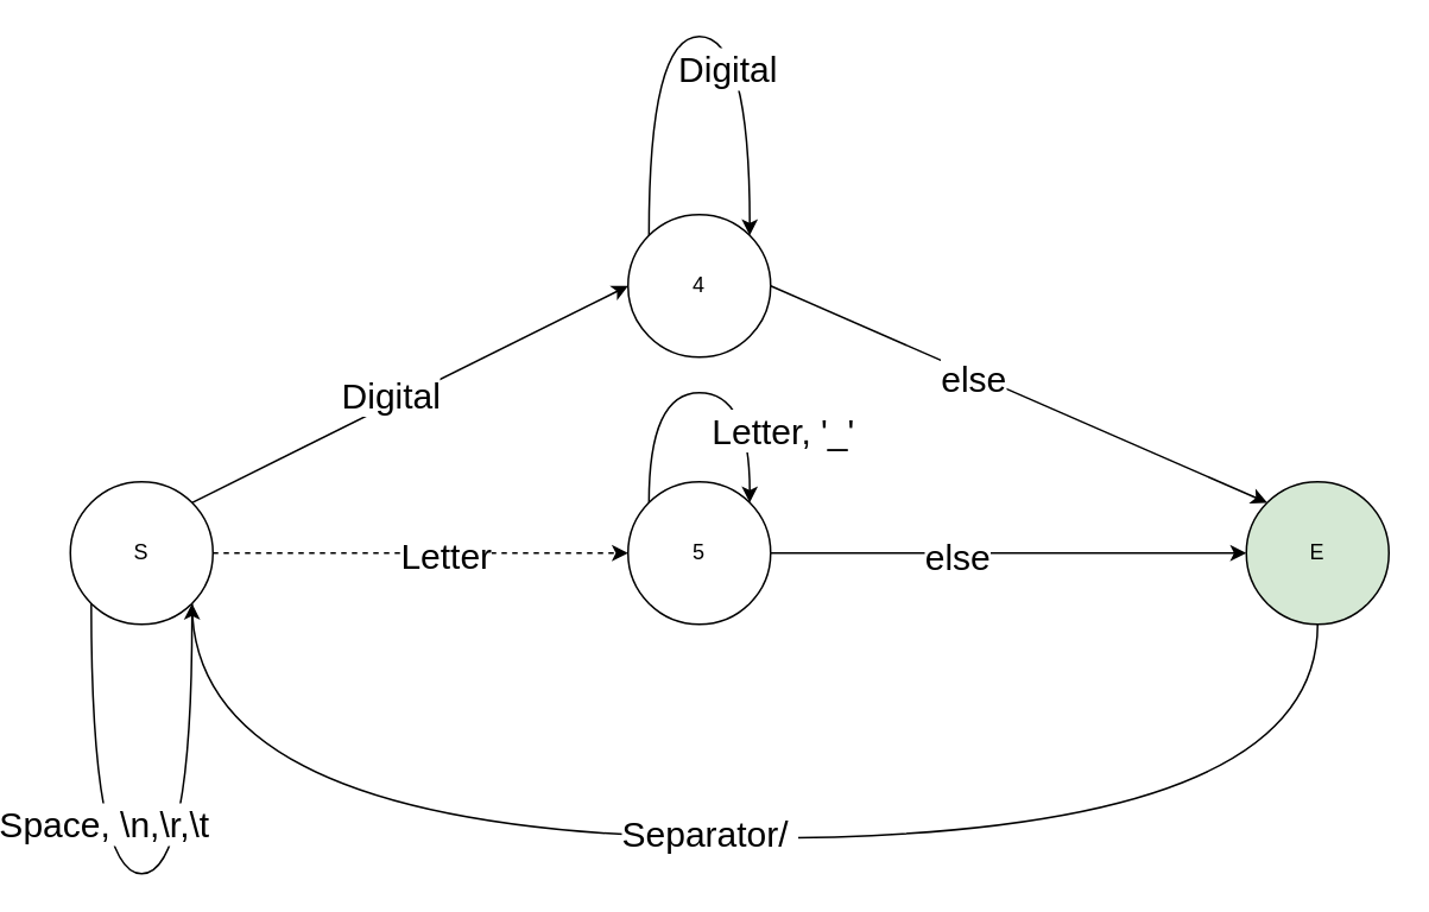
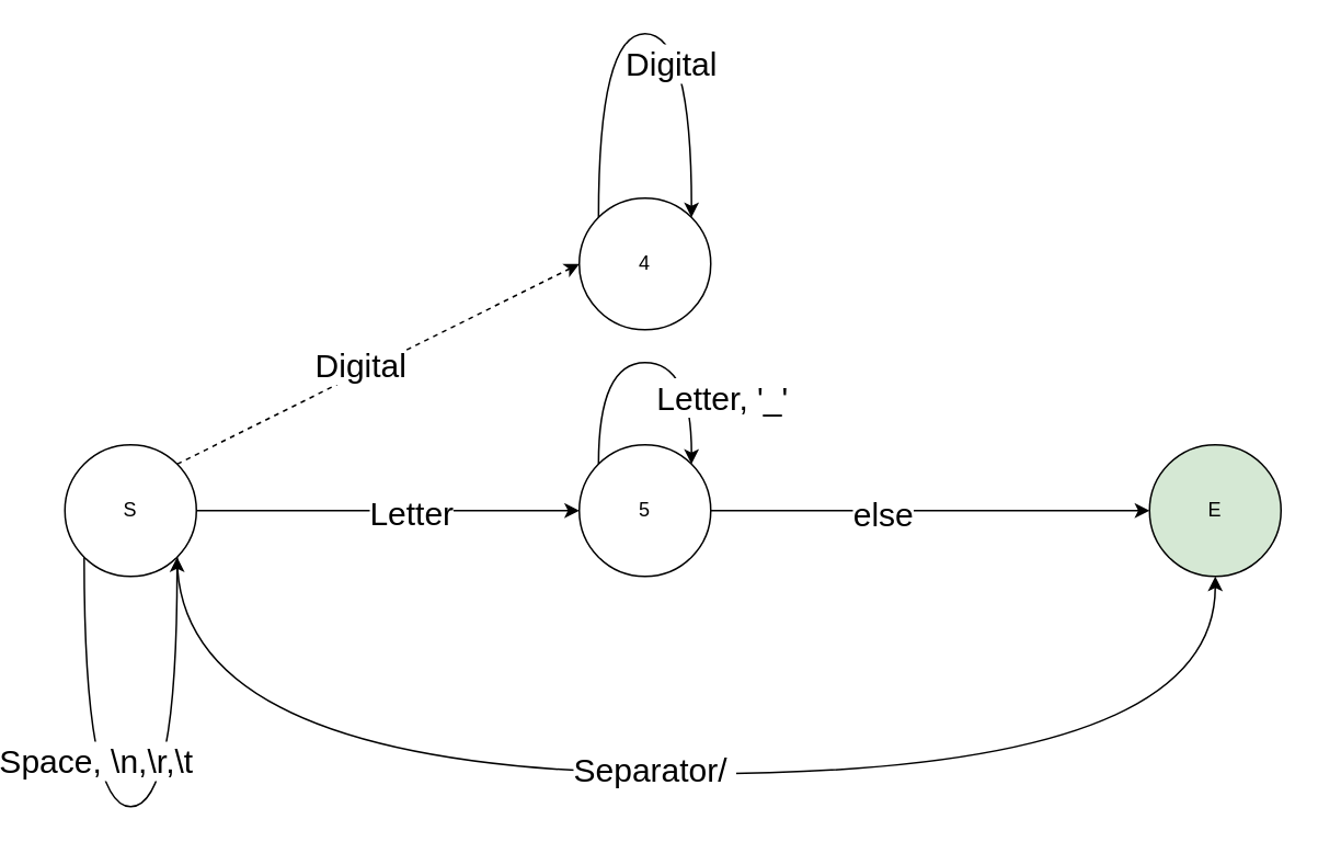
  <mxCell id="0" />
  <mxCell id="1" parent="0" />
- <mxCell id="2" style="rounded=0;orthogonalLoop=1;jettySize=auto;html=1;exitX=1;exitY=0;exitDx=0;exitDy=0;entryX=0;entryY=0.5;entryDx=0;entryDy=0;" edge="1" parent="1" source="8" target="12"><mxGeometry relative="1" as="geometry" /></mxCell>
+ <mxCell id="2" style="rounded=0;orthogonalLoop=1;jettySize=auto;html=1;exitX=1;exitY=0;exitDx=0;exitDy=0;entryX=0;entryY=0.5;entryDx=0;entryDy=0;dashed=1;" edge="1" parent="1" source="8" target="12"><mxGeometry relative="1" as="geometry" /></mxCell>
  <mxCell id="3" value="Digital" style="text;html=1;resizable=0;points=[];align=center;verticalAlign=middle;labelBackgroundColor=#ffffff;fontSize=20;" vertex="1" connectable="0" parent="2"><mxGeometry x="0.173" y="-1" relative="1" as="geometry"><mxPoint x="-32.5" y="9" as="offset" /></mxGeometry></mxCell>
- <mxCell id="4" style="rounded=0;orthogonalLoop=1;jettySize=auto;html=1;exitX=1;exitY=0.5;exitDx=0;exitDy=0;entryX=0;entryY=0.5;entryDx=0;entryDy=0;dashed=1;" edge="1" parent="1" source="8" target="15"><mxGeometry relative="1" as="geometry" /></mxCell>
+ <mxCell id="4" style="rounded=0;orthogonalLoop=1;jettySize=auto;html=1;exitX=1;exitY=0.5;exitDx=0;exitDy=0;entryX=0;entryY=0.5;entryDx=0;entryDy=0;" edge="1" parent="1" source="8" target="15"><mxGeometry relative="1" as="geometry" /></mxCell>
  <mxCell id="5" value="Letter" style="text;html=1;resizable=0;points=[];align=center;verticalAlign=middle;labelBackgroundColor=#ffffff;fontSize=20;" vertex="1" connectable="0" parent="4"><mxGeometry x="0.305" y="2" relative="1" as="geometry"><mxPoint x="-22" y="2" as="offset" /></mxGeometry></mxCell>
- <mxCell id="6" style="edgeStyle=orthogonalEdgeStyle;curved=1;rounded=0;orthogonalLoop=1;jettySize=auto;html=1;exitX=1;exitY=1;exitDx=0;exitDy=0;entryX=0.5;entryY=1;entryDx=0;entryDy=0;fontSize=20;endArrow=none;" edge="1" parent="1" source="8" target="9"><mxGeometry relative="1" as="geometry"><Array as="points"><mxPoint x="88" y="470" /><mxPoint x="720" y="470" /></Array></mxGeometry></mxCell>
+ <mxCell id="6" style="edgeStyle=orthogonalEdgeStyle;curved=1;rounded=0;orthogonalLoop=1;jettySize=auto;html=1;exitX=1;exitY=1;exitDx=0;exitDy=0;entryX=0.5;entryY=1;entryDx=0;entryDy=0;fontSize=20;" edge="1" parent="1" source="8" target="9"><mxGeometry relative="1" as="geometry"><Array as="points"><mxPoint x="88" y="470" /><mxPoint x="720" y="470" /></Array></mxGeometry></mxCell>
  <mxCell id="7" value="Separator/&amp;nbsp;" style="text;html=1;resizable=0;points=[];align=center;verticalAlign=middle;labelBackgroundColor=#ffffff;fontSize=20;" vertex="1" connectable="0" parent="6"><mxGeometry x="-0.044" y="4" relative="1" as="geometry"><mxPoint as="offset" /></mxGeometry></mxCell>
  <mxCell id="8" value="S" style="ellipse;whiteSpace=wrap;html=1;aspect=fixed;" vertex="1" parent="1"><mxGeometry x="20" y="270" width="80" height="80" as="geometry" /></mxCell>
  <mxCell id="9" value="E" style="ellipse;whiteSpace=wrap;html=1;aspect=fixed;fillColor=#d5e8d4;" vertex="1" parent="1"><mxGeometry x="680" y="270" width="80" height="80" as="geometry" /></mxCell>
- <mxCell id="10" style="edgeStyle=none;rounded=0;orthogonalLoop=1;jettySize=auto;html=1;exitX=1;exitY=0.5;exitDx=0;exitDy=0;entryX=0;entryY=0;entryDx=0;entryDy=0;" edge="1" parent="1" source="12" target="9"><mxGeometry relative="1" as="geometry" /></mxCell>
- <mxCell id="11" value="else" style="text;html=1;resizable=0;points=[];align=center;verticalAlign=middle;labelBackgroundColor=#ffffff;fontSize=20;" vertex="1" connectable="0" parent="10"><mxGeometry x="-0.177" y="-2" relative="1" as="geometry"><mxPoint as="offset" /></mxGeometry></mxCell>
  <mxCell id="12" value="4" style="ellipse;whiteSpace=wrap;html=1;aspect=fixed;" vertex="1" parent="1"><mxGeometry x="333" y="120" width="80" height="80" as="geometry" /></mxCell>
  <mxCell id="13" style="edgeStyle=none;rounded=0;orthogonalLoop=1;jettySize=auto;html=1;exitX=1;exitY=0.5;exitDx=0;exitDy=0;" edge="1" parent="1" source="15" target="9"><mxGeometry relative="1" as="geometry" /></mxCell>
  <mxCell id="14" value="else" style="text;html=1;resizable=0;points=[];align=center;verticalAlign=middle;labelBackgroundColor=#ffffff;fontSize=20;" vertex="1" connectable="0" parent="13"><mxGeometry x="-0.221" y="-1" relative="1" as="geometry"><mxPoint as="offset" /></mxGeometry></mxCell>
  <mxCell id="15" value="5" style="ellipse;whiteSpace=wrap;html=1;aspect=fixed;" vertex="1" parent="1"><mxGeometry x="333" y="270" width="80" height="80" as="geometry" /></mxCell>
  <mxCell id="16" style="edgeStyle=orthogonalEdgeStyle;rounded=0;orthogonalLoop=1;jettySize=auto;html=1;exitX=0;exitY=0;exitDx=0;exitDy=0;entryX=1;entryY=0;entryDx=0;entryDy=0;curved=1;" edge="1" parent="1" source="12" target="12"><mxGeometry relative="1" as="geometry"><Array as="points"><mxPoint x="345" y="20" /><mxPoint x="401" y="20" /></Array></mxGeometry></mxCell>
  <mxCell id="17" value="Digital" style="text;html=1;resizable=0;points=[];align=center;verticalAlign=middle;labelBackgroundColor=#ffffff;fontSize=20;" vertex="1" connectable="0" parent="16"><mxGeometry x="0.114" y="-17" relative="1" as="geometry"><mxPoint as="offset" /></mxGeometry></mxCell>
  <mxCell id="18" style="edgeStyle=orthogonalEdgeStyle;rounded=0;orthogonalLoop=1;jettySize=auto;html=1;exitX=0;exitY=0;exitDx=0;exitDy=0;entryX=1;entryY=0;entryDx=0;entryDy=0;curved=1;" edge="1" parent="1" source="15" target="15"><mxGeometry relative="1" as="geometry"><Array as="points"><mxPoint x="345" y="220" /><mxPoint x="401" y="220" /></Array></mxGeometry></mxCell>
  <mxCell id="19" value="Letter, '_'" style="text;html=1;resizable=0;points=[];align=center;verticalAlign=middle;labelBackgroundColor=#ffffff;fontSize=20;" vertex="1" connectable="0" parent="18"><mxGeometry x="0.189" y="-4" relative="1" as="geometry"><mxPoint x="29.5" y="16.5" as="offset" /></mxGeometry></mxCell>
  <mxCell id="20" style="edgeStyle=orthogonalEdgeStyle;curved=1;rounded=0;orthogonalLoop=1;jettySize=auto;html=1;exitX=0;exitY=1;exitDx=0;exitDy=0;entryX=1;entryY=1;entryDx=0;entryDy=0;fontSize=20;" edge="1" parent="1" source="8" target="8"><mxGeometry relative="1" as="geometry"><Array as="points"><mxPoint x="32" y="490" /><mxPoint x="88" y="490" /></Array></mxGeometry></mxCell>
  <mxCell id="21" value="Space, \n,\r,\t" style="text;html=1;resizable=0;points=[];align=center;verticalAlign=middle;labelBackgroundColor=#ffffff;fontSize=20;" vertex="1" connectable="0" parent="20"><mxGeometry x="-0.314" y="7" relative="1" as="geometry"><mxPoint as="offset" /></mxGeometry></mxCell>
